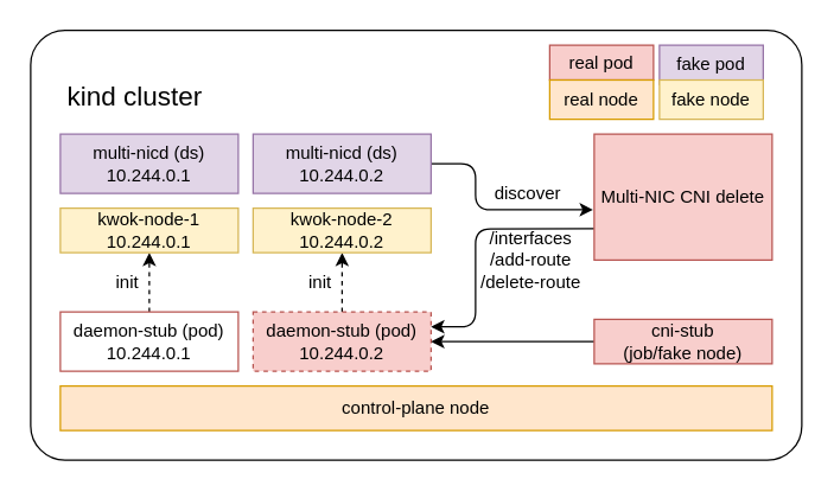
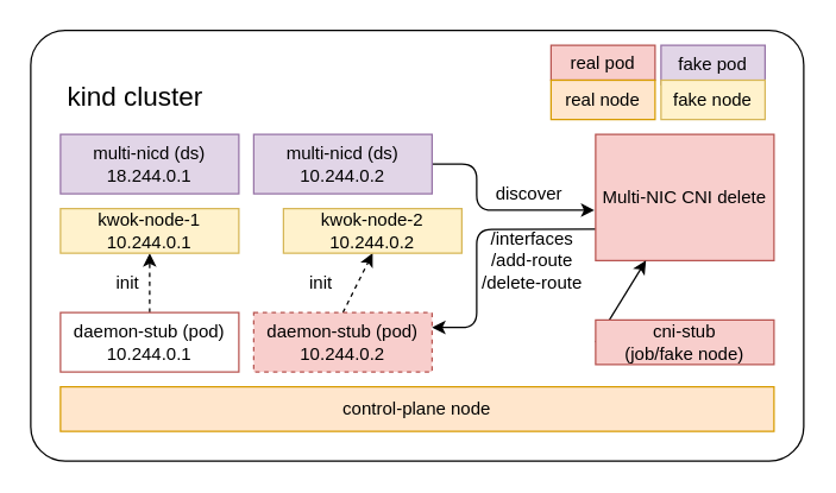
  <mxCell id="0" />
  <mxCell id="1" parent="0" />
  <mxCell id="2" value="" style="rounded=1;whiteSpace=wrap;html=1;arcSize=8;" vertex="1" parent="1"><mxGeometry x="20" y="20" width="520" height="290" as="geometry" /></mxCell>
  <mxCell id="3" value="control-plane node" style="rounded=0;whiteSpace=wrap;html=1;fillColor=#ffe6cc;strokeColor=#d79b00;" vertex="1" parent="1"><mxGeometry x="40" y="260" width="480" height="30" as="geometry" /></mxCell>
  <mxCell id="4" style="edgeStyle=none;html=1;exitX=0.5;exitY=0;exitDx=0;exitDy=0;fontSize=18;entryX=0.5;entryY=1;entryDx=0;entryDy=0;dashed=1;" edge="1" parent="1" source="7" target="9"><mxGeometry relative="1" as="geometry" /></mxCell>
  <mxCell id="5" style="edgeStyle=none;html=1;fontSize=18;dashed=1;" edge="1" parent="1" source="6" target="8"><mxGeometry relative="1" as="geometry" /></mxCell>
  <mxCell id="6" value="daemon-stub (pod)&lt;br&gt;10.244.0.1" style="rounded=0;whiteSpace=wrap;html=1;fillColor=#ffffff;strokeColor=#b85450;" vertex="1" parent="1"><mxGeometry x="40" y="210" width="120" height="40" as="geometry" /></mxCell>
  <mxCell id="7" value="daemon-stub (pod)&lt;br&gt;10.244.0.2" style="rounded=0;whiteSpace=wrap;html=1;fillColor=#f8cecc;strokeColor=#b85450;dashed=1;" vertex="1" parent="1"><mxGeometry x="170" y="210" width="120" height="40" as="geometry" /></mxCell>
  <mxCell id="8" value="kwok-node-1&lt;br&gt;10.244.0.1" style="rounded=0;whiteSpace=wrap;html=1;fillColor=#fff2cc;strokeColor=#d6b656;" vertex="1" parent="1"><mxGeometry x="40" y="140" width="120" height="30" as="geometry" /></mxCell>
- <mxCell id="9" value="kwok-node-2&lt;br&gt;10.244.0.2" style="rounded=0;whiteSpace=wrap;html=1;fillColor=#fff2cc;strokeColor=#d6b656;" vertex="1" parent="1"><mxGeometry x="170" y="140" width="120" height="30" as="geometry" /></mxCell>
- <mxCell id="10" value="multi-nicd (ds)&lt;br&gt;10.244.0.1" style="rounded=0;whiteSpace=wrap;html=1;fillColor=#e1d5e7;strokeColor=#9673a6;" vertex="1" parent="1"><mxGeometry x="40" y="90" width="120" height="40" as="geometry" /></mxCell>
+ <mxCell id="9" value="kwok-node-2&lt;br&gt;10.244.0.2" style="rounded=0;whiteSpace=wrap;html=1;fillColor=#fff2cc;strokeColor=#d6b656;" vertex="1" parent="1"><mxGeometry x="190" y="140" width="120" height="30" as="geometry" /></mxCell>
+ <mxCell id="10" value="multi-nicd (ds)&lt;br&gt;18.244.0.1" style="rounded=0;whiteSpace=wrap;html=1;fillColor=#e1d5e7;strokeColor=#9673a6;" vertex="1" parent="1"><mxGeometry x="40" y="90" width="120" height="40" as="geometry" /></mxCell>
  <mxCell id="11" style="edgeStyle=none;html=1;exitX=1;exitY=0.5;exitDx=0;exitDy=0;entryX=-0.007;entryY=0.6;entryDx=0;entryDy=0;entryPerimeter=0;" edge="1" parent="1" source="12" target="14"><mxGeometry relative="1" as="geometry"><Array as="points"><mxPoint x="320" y="110" /><mxPoint x="320" y="141" /></Array></mxGeometry></mxCell>
  <mxCell id="12" value="multi-nicd (ds)&lt;br&gt;10.244.0.2" style="rounded=0;whiteSpace=wrap;html=1;fillColor=#e1d5e7;strokeColor=#9673a6;" vertex="1" parent="1"><mxGeometry x="170" y="90" width="120" height="40" as="geometry" /></mxCell>
  <mxCell id="13" style="edgeStyle=none;html=1;exitX=0;exitY=0.75;exitDx=0;exitDy=0;entryX=1;entryY=0.25;entryDx=0;entryDy=0;" edge="1" parent="1" source="14" target="7"><mxGeometry relative="1" as="geometry"><Array as="points"><mxPoint x="320" y="154" /><mxPoint x="320" y="220" /></Array></mxGeometry></mxCell>
  <mxCell id="14" value="Multi-NIC CNI delete" style="rounded=0;whiteSpace=wrap;html=1;fillColor=#f8cecc;strokeColor=#b85450;" vertex="1" parent="1"><mxGeometry x="400" y="90" width="120" height="85" as="geometry" /></mxCell>
- <mxCell id="15" style="edgeStyle=none;html=1;exitX=0;exitY=0.5;exitDx=0;exitDy=0;entryX=1;entryY=0.5;entryDx=0;entryDy=0;" edge="1" parent="1" source="16" target="7"><mxGeometry relative="1" as="geometry" /></mxCell>
+ <mxCell id="15" style="edgeStyle=none;html=1;exitX=0;exitY=0.5;exitDx=0;exitDy=0;" edge="1" parent="1" source="16" target="14"><mxGeometry relative="1" as="geometry" /></mxCell>
  <mxCell id="16" value="cni-stub &lt;br&gt;(job/fake node)" style="rounded=0;whiteSpace=wrap;html=1;fillColor=#f8cecc;strokeColor=#b85450;" vertex="1" parent="1"><mxGeometry x="400" y="215" width="120" height="30" as="geometry" /></mxCell>
  <mxCell id="17" value="discover" style="text;html=1;align=center;verticalAlign=middle;resizable=0;points=[];autosize=1;strokeColor=none;fillColor=none;" vertex="1" parent="1"><mxGeometry x="325" y="120" width="60" height="20" as="geometry" /></mxCell>
  <mxCell id="18" value="/interfaces&lt;br&gt;/add-route&lt;br&gt;/delete-route" style="text;html=1;align=center;verticalAlign=middle;resizable=0;points=[];autosize=1;strokeColor=none;fillColor=none;" vertex="1" parent="1"><mxGeometry x="317" y="150" width="80" height="50" as="geometry" /></mxCell>
  <mxCell id="19" value="real pod" style="rounded=0;whiteSpace=wrap;html=1;fillColor=#f8cecc;strokeColor=#b85450;" vertex="1" parent="1"><mxGeometry x="370" y="30" width="70" height="23.5" as="geometry" /></mxCell>
  <mxCell id="20" value="real node" style="rounded=0;whiteSpace=wrap;html=1;fillColor=#ffe6cc;strokeColor=#d79b00;" vertex="1" parent="1"><mxGeometry x="370" y="53.5" width="70" height="26.5" as="geometry" /></mxCell>
  <mxCell id="21" value="fake pod" style="rounded=0;whiteSpace=wrap;html=1;fillColor=#e1d5e7;strokeColor=#9673a6;" vertex="1" parent="1"><mxGeometry x="444" y="30" width="70" height="26.5" as="geometry" /></mxCell>
  <mxCell id="22" value="fake node" style="rounded=0;whiteSpace=wrap;html=1;fillColor=#fff2cc;strokeColor=#d6b656;" vertex="1" parent="1"><mxGeometry x="444" y="53.5" width="70" height="26.5" as="geometry" /></mxCell>
  <mxCell id="23" value="kind cluster" style="text;html=1;align=center;verticalAlign=middle;resizable=0;points=[];autosize=1;strokeColor=none;fillColor=none;fontSize=18;" vertex="1" parent="1"><mxGeometry x="35" y="50" width="110" height="30" as="geometry" /></mxCell>
  <mxCell id="24" value="init" style="text;html=1;align=center;verticalAlign=middle;resizable=0;points=[];autosize=1;strokeColor=none;fillColor=none;fontSize=12;" vertex="1" parent="1"><mxGeometry x="70" y="180" width="30" height="20" as="geometry" /></mxCell>
  <mxCell id="25" value="init" style="text;html=1;align=center;verticalAlign=middle;resizable=0;points=[];autosize=1;strokeColor=none;fillColor=none;fontSize=12;" vertex="1" parent="1"><mxGeometry x="200" y="180" width="30" height="20" as="geometry" /></mxCell>
